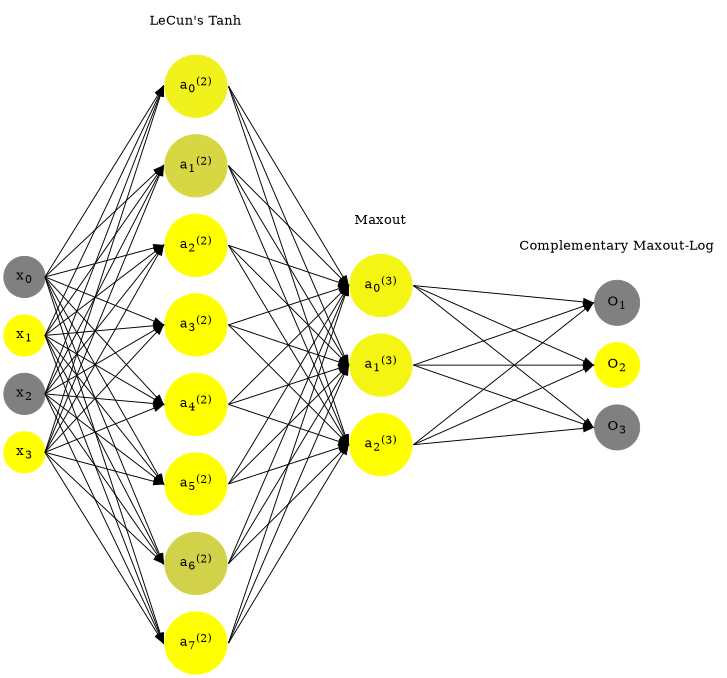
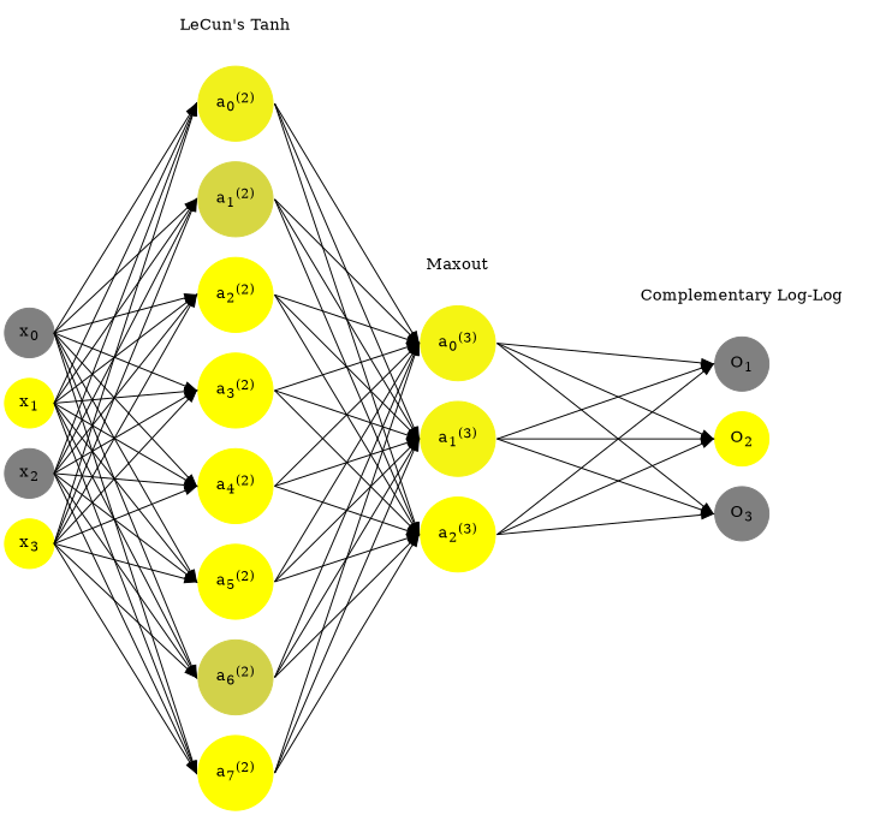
  digraph {
    rankdir=LR
    ranksep=1.4
    splines=false
    node [color="0.1667, 0.0, 0.5" fillcolor="0.1667, 0.0, 0.5" shape=circle style=filled]
    edge [headport=w style=solid tailport=e]
    n1 [label=<x<sub>0</sub>>]
    n2 [color="0.1667, 1.0, 1.0" fillcolor="0.1667, 1.0, 1.0" label=<x<sub>1</sub>>]
    n3 [label=<x<sub>2</sub>>]
    n4 [color="0.1667, 1.0, 1.0" fillcolor="0.1667, 1.0, 1.0" label=<x<sub>3</sub>>]
    n5 [color="0.1667, 0.883474, 0.941737" fillcolor="0.1667, 0.883474, 0.941737" label=<a<sub>0</sub><sup>(2)</sup>>]
    n6 [color="0.1667, 0.685084, 0.842542" fillcolor="0.1667, 0.685084, 0.842542" label=<a<sub>1</sub><sup>(2)</sup>>]
    n7 [color="0.1667, 1.208912, 1.104456" fillcolor="0.1667, 1.208912, 1.104456" label=<a<sub>2</sub><sup>(2)</sup>>]
    n8 [color="0.1667, 1.131250, 1.065625" fillcolor="0.1667, 1.131250, 1.065625" label=<a<sub>3</sub><sup>(2)</sup>>]
    n9 [color="0.1667, 1.065899, 1.032949" fillcolor="0.1667, 1.065899, 1.032949" label=<a<sub>4</sub><sup>(2)</sup>>]
    n10 [color="0.1667, 1.598274, 1.299137" fillcolor="0.1667, 1.598274, 1.299137" label=<a<sub>5</sub><sup>(2)</sup>>]
    n11 [color="0.1667, 0.646875, 0.823438" fillcolor="0.1667, 0.646875, 0.823438" label=<a<sub>6</sub><sup>(2)</sup>>]
    n12 [color="0.1667, 1.043149, 1.021575" fillcolor="0.1667, 1.043149, 1.021575" label=<a<sub>7</sub><sup>(2)</sup>>]
    n13 [color="0.1667, 0.920950, 0.960475" fillcolor="0.1667, 0.920950, 0.960475" label=<a<sub>0</sub><sup>(3)</sup>>]
    n14 [color="0.1667, 0.920950, 0.960475" fillcolor="0.1667, 0.920950, 0.960475" label=<a<sub>1</sub><sup>(3)</sup>>]
    n15 [color="0.1667, 6.075964, 3.537982" fillcolor="0.1667, 6.075964, 3.537982" label=<a<sub>2</sub><sup>(3)</sup>>]
    n16 [label=<O<sub>1</sub>>]
    n17 [color="0.1667, 1.0, 1.0" fillcolor="0.1667, 1.0, 1.0" label=<O<sub>2</sub>>]
    n18 [label=<O<sub>3</sub>>]
    n19 [label="LeCun's Tanh" shape=plaintext color="" fillcolor="" style=""]
    n20 [label=Maxout shape=plaintext color="" fillcolor="" style=""]
-   n21 [label="Complementary Maxout-Log" shape=plaintext color="" fillcolor="" style=""]
+   n21 [label="Complementary Log-Log" shape=plaintext color="" fillcolor="" style=""]
    subgraph sub_1 {
      n1
    }
    subgraph sub_2 {
      n2
    }
    subgraph sub_3 {
      n3
    }
    subgraph sub_4 {
      n4
    }
    subgraph sub_5 {
      n5
    }
    subgraph sub_6 {
      n6
    }
    subgraph sub_7 {
      n7
    }
    subgraph sub_8 {
      n8
    }
    subgraph sub_9 {
      n9
    }
    subgraph sub_10 {
      n10
    }
    subgraph sub_11 {
      n11
    }
    subgraph sub_12 {
      n12
    }
    subgraph sub_13 {
      n13
    }
    subgraph sub_14 {
      n14
    }
    subgraph sub_15 {
      n15
    }
    subgraph sub_16 {
      n16
    }
    subgraph sub_17 {
      n17
    }
    subgraph sub_18 {
      n18
    }
    subgraph sub_19 {
      rank=same
      n1
      n2
      n3
      n4
    }
    subgraph sub_20 {
      rank=same
      n5
      n6
      n7
      n8
      n9
      n10
      n11
      n12
    }
    subgraph sub_21 {
      rank=same
      n13
      n14
      n15
    }
    subgraph sub_22 {
      rank=same
      n16
      n17
      n18
    }
    subgraph sub_23 {
      rank=same
      n5
      n19
    }
    subgraph sub_24 {
      rank=same
      n13
      n20
    }
    subgraph sub_25 {
      rank=same
      n16
      n21
    }
    n1 -> n2 [style=invis]
    n1 -> n5
    n1 -> n6
    n1 -> n7
    n1 -> n8
    n1 -> n9
    n1 -> n10
    n1 -> n11
    n1 -> n12
    n2 -> n3 [style=invis]
    n2 -> n5
    n2 -> n6
    n2 -> n7
    n2 -> n8
    n2 -> n9
    n2 -> n10
    n2 -> n11
    n2 -> n12
    n3 -> n4 [style=invis]
    n3 -> n5
    n3 -> n6
    n3 -> n7
    n3 -> n8
    n3 -> n9
    n3 -> n10
    n3 -> n11
    n3 -> n12
    n4 -> n5
    n4 -> n6
    n4 -> n7
    n4 -> n8
    n4 -> n9
    n4 -> n10
    n4 -> n11
    n4 -> n12
    n5 -> n6 [style=invis]
    n5 -> n13
    n5 -> n14
    n5 -> n15
    n6 -> n7 [style=invis]
    n6 -> n13
    n6 -> n14
    n6 -> n15
    n7 -> n8 [style=invis]
    n7 -> n13
    n7 -> n14
    n7 -> n15
    n8 -> n9 [style=invis]
    n8 -> n13
    n8 -> n14
    n8 -> n15
    n9 -> n10 [style=invis]
    n9 -> n13
    n9 -> n14
    n9 -> n15
    n10 -> n11 [style=invis]
    n10 -> n13
    n10 -> n14
    n10 -> n15
    n11 -> n12 [style=invis]
    n11 -> n13
    n11 -> n14
    n11 -> n15
    n12 -> n13
    n12 -> n14
    n12 -> n15
    n13 -> n14 [style=invis]
    n13 -> n16
    n13 -> n17
    n13 -> n18
    n14 -> n15 [style=invis]
    n14 -> n16
    n14 -> n17
    n14 -> n18
    n15 -> n16
    n15 -> n17
    n15 -> n18
    n16 -> n17 [style=invis]
    n17 -> n18 [style=invis]
    n19 -> n5 [style=invis]
    n20 -> n13 [style=invis]
    n21 -> n16 [style=invis]
  }
